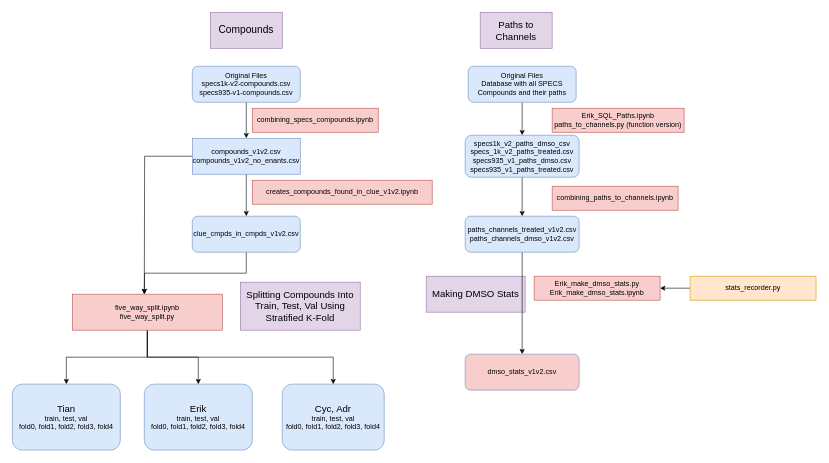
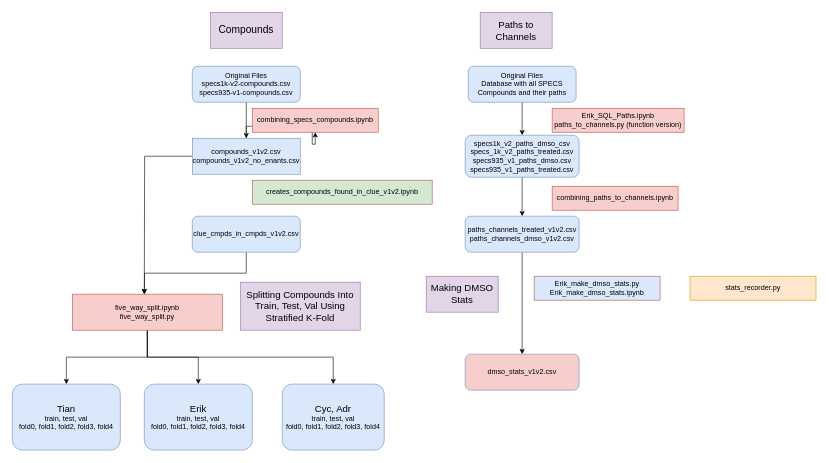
  <mxCell id="0" />
  <mxCell id="1" parent="0" />
  <mxCell id="2" value="&lt;font style=&quot;font-size: 13px;&quot;&gt;&lt;font style=&quot;font-size: 14px;&quot;&gt;&lt;font style=&quot;font-size: 15px;&quot;&gt;&lt;font style=&quot;font-size: 16px;&quot;&gt;&lt;font style=&quot;font-size: 17px;&quot;&gt;Compounds&lt;/font&gt;&lt;/font&gt;&lt;/font&gt;&lt;/font&gt;&lt;/font&gt;" style="rounded=0;whiteSpace=wrap;html=1;fillColor=#e1d5e7;strokeColor=#9673a6;" vertex="1" parent="1"><mxGeometry x="350" y="20" width="120" height="60" as="geometry" /></mxCell>
  <mxCell id="3" value="&lt;font style=&quot;font-size: 13px;&quot;&gt;&lt;font style=&quot;font-size: 14px;&quot;&gt;&lt;font style=&quot;font-size: 15px;&quot;&gt;&lt;font style=&quot;font-size: 16px;&quot;&gt;Paths to Channels&lt;/font&gt;&lt;/font&gt;&lt;/font&gt;&lt;/font&gt;" style="rounded=0;whiteSpace=wrap;html=1;fillColor=#e1d5e7;strokeColor=#9673a6;" vertex="1" parent="1"><mxGeometry x="800" y="20" width="120" height="60" as="geometry" /></mxCell>
  <mxCell id="4" style="edgeStyle=orthogonalEdgeStyle;rounded=0;orthogonalLoop=1;jettySize=auto;html=1;exitX=0.5;exitY=1;exitDx=0;exitDy=0;entryX=0.5;entryY=0;entryDx=0;entryDy=0;" edge="1" parent="1" source="5" target="8"><mxGeometry relative="1" as="geometry" /></mxCell>
  <mxCell id="5" value="&lt;div&gt;Original Files&lt;/div&gt;&lt;div&gt;specs1k-v2-compounds.csv&lt;/div&gt;specs935-v1-compounds.csv" style="rounded=1;whiteSpace=wrap;html=1;fillColor=#dae8fc;strokeColor=#6c8ebf;" vertex="1" parent="1"><mxGeometry x="320" y="110" width="180" height="60" as="geometry" /></mxCell>
- <mxCell id="6" style="edgeStyle=orthogonalEdgeStyle;rounded=0;orthogonalLoop=1;jettySize=auto;html=1;entryX=0.5;entryY=0;entryDx=0;entryDy=0;" edge="1" parent="1" source="8" target="10"><mxGeometry relative="1" as="geometry" /></mxCell>
+ <mxCell id="6" style="edgeStyle=orthogonalEdgeStyle;rounded=0;orthogonalLoop=1;jettySize=auto;html=1;" edge="1" parent="1" source="8" target="11"><mxGeometry relative="1" as="geometry" /></mxCell>
  <mxCell id="7" style="edgeStyle=orthogonalEdgeStyle;rounded=0;orthogonalLoop=1;jettySize=auto;html=1;exitX=0;exitY=0.5;exitDx=0;exitDy=0;fontSize=16;" edge="1" parent="1" source="8"><mxGeometry relative="1" as="geometry"><mxPoint x="240" y="490" as="targetPoint" /></mxGeometry></mxCell>
  <mxCell id="8" value="&lt;div&gt;compounds_v1v2.csv&lt;/div&gt;&lt;div&gt;compounds_v1v2_no_enants.csv&lt;br&gt;&lt;/div&gt;" style="whiteSpace=wrap;html=1;fillColor=#dae8fc;strokeColor=#6c8ebf;rounded=0;" vertex="1" parent="1"><mxGeometry x="320" y="230" width="180" height="60" as="geometry" /></mxCell>
  <mxCell id="9" style="edgeStyle=orthogonalEdgeStyle;rounded=0;orthogonalLoop=1;jettySize=auto;html=1;exitX=0.5;exitY=1;exitDx=0;exitDy=0;fontSize=16;" edge="1" parent="1" source="10"><mxGeometry relative="1" as="geometry"><mxPoint x="240" y="490" as="targetPoint" /></mxGeometry></mxCell>
  <mxCell id="10" value="clue_cmpds_in_cmpds_v1v2.csv" style="rounded=1;whiteSpace=wrap;html=1;fillColor=#dae8fc;strokeColor=#6c8ebf;" vertex="1" parent="1"><mxGeometry x="320" y="360" width="180" height="60" as="geometry" /></mxCell>
  <mxCell id="11" value="combining_specs_compounds.ipynb" style="whiteSpace=wrap;html=1;fillColor=#f8cecc;strokeColor=#b85450;" vertex="1" parent="1"><mxGeometry x="420" y="180" width="210" height="40" as="geometry" /></mxCell>
- <mxCell id="12" value="creates_compounds_found_in_clue_v1v2.ipynb" style="whiteSpace=wrap;html=1;fillColor=#f8cecc;strokeColor=#b85450;" vertex="1" parent="1"><mxGeometry x="420" y="300" width="300" height="40" as="geometry" /></mxCell>
- <mxCell id="13" value="&lt;font style=&quot;font-size: 13px;&quot;&gt;&lt;font style=&quot;font-size: 14px;&quot;&gt;&lt;font style=&quot;font-size: 15px;&quot;&gt;&lt;font style=&quot;font-size: 16px;&quot;&gt;Making DMSO Stats&lt;/font&gt;&lt;/font&gt;&lt;/font&gt;&lt;/font&gt;" style="rounded=0;whiteSpace=wrap;html=1;fillColor=#e1d5e7;strokeColor=#9673a6;" vertex="1" parent="1"><mxGeometry x="710" y="460" width="165" height="60" as="geometry" /></mxCell>
+ <mxCell id="12" value="creates_compounds_found_in_clue_v1v2.ipynb" style="whiteSpace=wrap;html=1;fillColor=#d5e8d4;strokeColor=#b85450;" vertex="1" parent="1"><mxGeometry x="420" y="300" width="300" height="40" as="geometry" /></mxCell>
+ <mxCell id="13" value="&lt;font style=&quot;font-size: 13px;&quot;&gt;&lt;font style=&quot;font-size: 14px;&quot;&gt;&lt;font style=&quot;font-size: 15px;&quot;&gt;&lt;font style=&quot;font-size: 16px;&quot;&gt;Making DMSO Stats&lt;/font&gt;&lt;/font&gt;&lt;/font&gt;&lt;/font&gt;" style="rounded=0;whiteSpace=wrap;html=1;fillColor=#e1d5e7;strokeColor=#9673a6;" vertex="1" parent="1"><mxGeometry x="710" y="460" width="120" height="60" as="geometry" /></mxCell>
  <mxCell id="14" style="edgeStyle=orthogonalEdgeStyle;rounded=0;orthogonalLoop=1;jettySize=auto;html=1;exitX=0.5;exitY=1;exitDx=0;exitDy=0;entryX=0.5;entryY=0;entryDx=0;entryDy=0;" edge="1" parent="1" source="15" target="17"><mxGeometry relative="1" as="geometry" /></mxCell>
  <mxCell id="15" value="&lt;div&gt;Original Files&lt;/div&gt;&lt;div&gt;Database with all SPECS Compounds and their paths&lt;br&gt;&lt;/div&gt;" style="rounded=1;whiteSpace=wrap;html=1;fillColor=#dae8fc;strokeColor=#6c8ebf;" vertex="1" parent="1"><mxGeometry x="780" y="110" width="180" height="60" as="geometry" /></mxCell>
  <mxCell id="16" style="edgeStyle=orthogonalEdgeStyle;rounded=0;orthogonalLoop=1;jettySize=auto;html=1;exitX=0.5;exitY=1;exitDx=0;exitDy=0;entryX=0.5;entryY=0;entryDx=0;entryDy=0;" edge="1" parent="1" source="17" target="19"><mxGeometry relative="1" as="geometry" /></mxCell>
  <mxCell id="17" value="&lt;div&gt;specs1k_v2_paths_dmso_csv&lt;/div&gt;&lt;div&gt;specs_1k_v2_paths_treated.csv&lt;/div&gt;&lt;div&gt;specs935_v1_paths_dmso.csv&lt;/div&gt;&lt;div&gt;specs935_v1_paths_treated.csv&lt;br&gt;&lt;/div&gt;" style="rounded=1;whiteSpace=wrap;html=1;fillColor=#dae8fc;strokeColor=#6c8ebf;" vertex="1" parent="1"><mxGeometry x="775" y="225" width="190" height="70" as="geometry" /></mxCell>
  <mxCell id="18" style="edgeStyle=orthogonalEdgeStyle;rounded=0;orthogonalLoop=1;jettySize=auto;html=1;exitX=0.5;exitY=1;exitDx=0;exitDy=0;" edge="1" parent="1" source="19" target="25"><mxGeometry relative="1" as="geometry" /></mxCell>
  <mxCell id="19" value="&lt;div&gt;paths_channels_treated_v1v2.csv&lt;/div&gt;&lt;div&gt;paths_channels_dmso_v1v2.csv&lt;br&gt;&lt;/div&gt;" style="rounded=1;whiteSpace=wrap;html=1;fillColor=#dae8fc;strokeColor=#6c8ebf;" vertex="1" parent="1"><mxGeometry x="775" y="360" width="190" height="60" as="geometry" /></mxCell>
- <mxCell id="20" value="&lt;div&gt;Erik_make_dmso_stats.py&lt;/div&gt;&lt;div&gt;Erik_make_dmso_stats.ipynb&lt;br&gt;&lt;/div&gt;" style="whiteSpace=wrap;html=1;fillColor=#f8cecc;strokeColor=#b85450;" vertex="1" parent="1"><mxGeometry x="890" y="460" width="210" height="40" as="geometry" /></mxCell>
- <mxCell id="21" value="" style="edgeStyle=orthogonalEdgeStyle;rounded=0;orthogonalLoop=1;jettySize=auto;html=1;" edge="1" parent="1" source="22" target="20"><mxGeometry relative="1" as="geometry" /></mxCell>
+ <mxCell id="20" value="&lt;div&gt;Erik_make_dmso_stats.py&lt;/div&gt;&lt;div&gt;Erik_make_dmso_stats.ipynb&lt;br&gt;&lt;/div&gt;" style="whiteSpace=wrap;html=1;fillColor=#dae8fc;strokeColor=#b85450;" vertex="1" parent="1"><mxGeometry x="890" y="460" width="210" height="40" as="geometry" /></mxCell>
  <mxCell id="22" value="stats_recorder.py" style="whiteSpace=wrap;html=1;fillColor=#ffe6cc;strokeColor=#d79b00;" vertex="1" parent="1"><mxGeometry x="1150" y="460" width="210" height="40" as="geometry" /></mxCell>
  <mxCell id="23" value="&lt;div&gt;Erik_SQL_Paths.ipynb&lt;/div&gt;&lt;div&gt;paths_to_channels.py (function version)&lt;br&gt;&lt;/div&gt;" style="whiteSpace=wrap;html=1;fillColor=#f8cecc;strokeColor=#b85450;" vertex="1" parent="1"><mxGeometry x="920" y="180" width="220" height="40" as="geometry" /></mxCell>
  <mxCell id="24" value="combining_paths_to_channels.ipynb" style="whiteSpace=wrap;html=1;fillColor=#f8cecc;strokeColor=#b85450;" vertex="1" parent="1"><mxGeometry x="920" y="310" width="210" height="40" as="geometry" /></mxCell>
  <mxCell id="25" value="&lt;div&gt;dmso_stats_v1v2.csv&lt;/div&gt;" style="rounded=1;whiteSpace=wrap;html=1;fillColor=#f8cecc;strokeColor=#6c8ebf;" vertex="1" parent="1"><mxGeometry x="775" y="590" width="190" height="60" as="geometry" /></mxCell>
  <mxCell id="26" value="&lt;div style=&quot;font-size: 16px;&quot;&gt;&lt;font style=&quot;font-size: 16px;&quot;&gt;Splitting Compounds Into Train, Test, Val Using Stratified K-Fold&lt;br&gt;&lt;/font&gt;&lt;/div&gt;" style="rounded=0;whiteSpace=wrap;html=1;fillColor=#e1d5e7;strokeColor=#9673a6;" vertex="1" parent="1"><mxGeometry x="400" y="470" width="200" height="80" as="geometry" /></mxCell>
  <mxCell id="27" value="&lt;div&gt;&lt;font style=&quot;font-size: 13px;&quot;&gt;&lt;font style=&quot;font-size: 14px;&quot;&gt;&lt;font style=&quot;font-size: 15px;&quot;&gt;&lt;font style=&quot;font-size: 16px;&quot;&gt;Tian&lt;/font&gt;&lt;/font&gt;&lt;/font&gt;&lt;/font&gt;&lt;/div&gt;&lt;div&gt;&lt;div&gt;train, test, val&lt;br&gt;&lt;/div&gt;fold0, fold1, fold2, fold3, fold4&lt;/div&gt;" style="rounded=1;whiteSpace=wrap;html=1;fillColor=#dae8fc;strokeColor=#6c8ebf;" vertex="1" parent="1"><mxGeometry x="20" y="640" width="180" height="110" as="geometry" /></mxCell>
  <mxCell id="28" value="&lt;div&gt;&lt;font style=&quot;font-size: 13px;&quot;&gt;&lt;font style=&quot;font-size: 14px;&quot;&gt;&lt;font style=&quot;font-size: 15px;&quot;&gt;&lt;font style=&quot;font-size: 16px;&quot;&gt;Erik&lt;/font&gt;&lt;/font&gt;&lt;/font&gt;&lt;/font&gt;&lt;/div&gt;&lt;div&gt;train, test, val&lt;br&gt;&lt;/div&gt;fold0, fold1, fold2, fold3, fold4" style="rounded=1;whiteSpace=wrap;html=1;fillColor=#dae8fc;strokeColor=#6c8ebf;" vertex="1" parent="1"><mxGeometry x="240" y="640" width="180" height="110" as="geometry" /></mxCell>
  <mxCell id="29" value="&lt;div&gt;&lt;font style=&quot;font-size: 13px;&quot;&gt;&lt;font style=&quot;font-size: 14px;&quot;&gt;&lt;font style=&quot;font-size: 15px;&quot;&gt;&lt;font style=&quot;font-size: 16px;&quot;&gt;Cyc, Adr&lt;/font&gt;&lt;/font&gt;&lt;/font&gt;&lt;/font&gt;&lt;/div&gt;&lt;div&gt;train, test, val&lt;br&gt;&lt;/div&gt;&lt;div&gt;fold0, fold1, fold2, fold3, fold4&lt;br&gt;&lt;/div&gt;" style="rounded=1;whiteSpace=wrap;html=1;fillColor=#dae8fc;strokeColor=#6c8ebf;" vertex="1" parent="1"><mxGeometry x="470" y="640" width="170" height="110" as="geometry" /></mxCell>
  <mxCell id="30" style="edgeStyle=orthogonalEdgeStyle;rounded=0;orthogonalLoop=1;jettySize=auto;html=1;entryX=0.5;entryY=0;entryDx=0;entryDy=0;fontSize=12;" edge="1" parent="1" source="33" target="27"><mxGeometry relative="1" as="geometry" /></mxCell>
  <mxCell id="31" style="edgeStyle=orthogonalEdgeStyle;rounded=0;orthogonalLoop=1;jettySize=auto;html=1;exitX=0.5;exitY=1;exitDx=0;exitDy=0;entryX=0.5;entryY=0;entryDx=0;entryDy=0;fontSize=12;" edge="1" parent="1" source="33" target="28"><mxGeometry relative="1" as="geometry" /></mxCell>
  <mxCell id="32" style="edgeStyle=orthogonalEdgeStyle;rounded=0;orthogonalLoop=1;jettySize=auto;html=1;exitX=0.5;exitY=1;exitDx=0;exitDy=0;fontSize=12;" edge="1" parent="1" source="33" target="29"><mxGeometry relative="1" as="geometry" /></mxCell>
  <mxCell id="33" value="&lt;div style=&quot;font-size: 12px;&quot;&gt;&lt;font style=&quot;font-size: 12px;&quot;&gt;five_way_split.ipynb&lt;/font&gt;&lt;/div&gt;&lt;font style=&quot;font-size: 12px;&quot;&gt;&lt;font style=&quot;font-size: 12px;&quot;&gt;five_way_split.py&lt;/font&gt;&lt;/font&gt;" style="rounded=0;whiteSpace=wrap;html=1;fontSize=12;fillColor=#f8cecc;strokeColor=#b85450;" vertex="1" parent="1"><mxGeometry x="120" y="490" width="250" height="60" as="geometry" /></mxCell>
